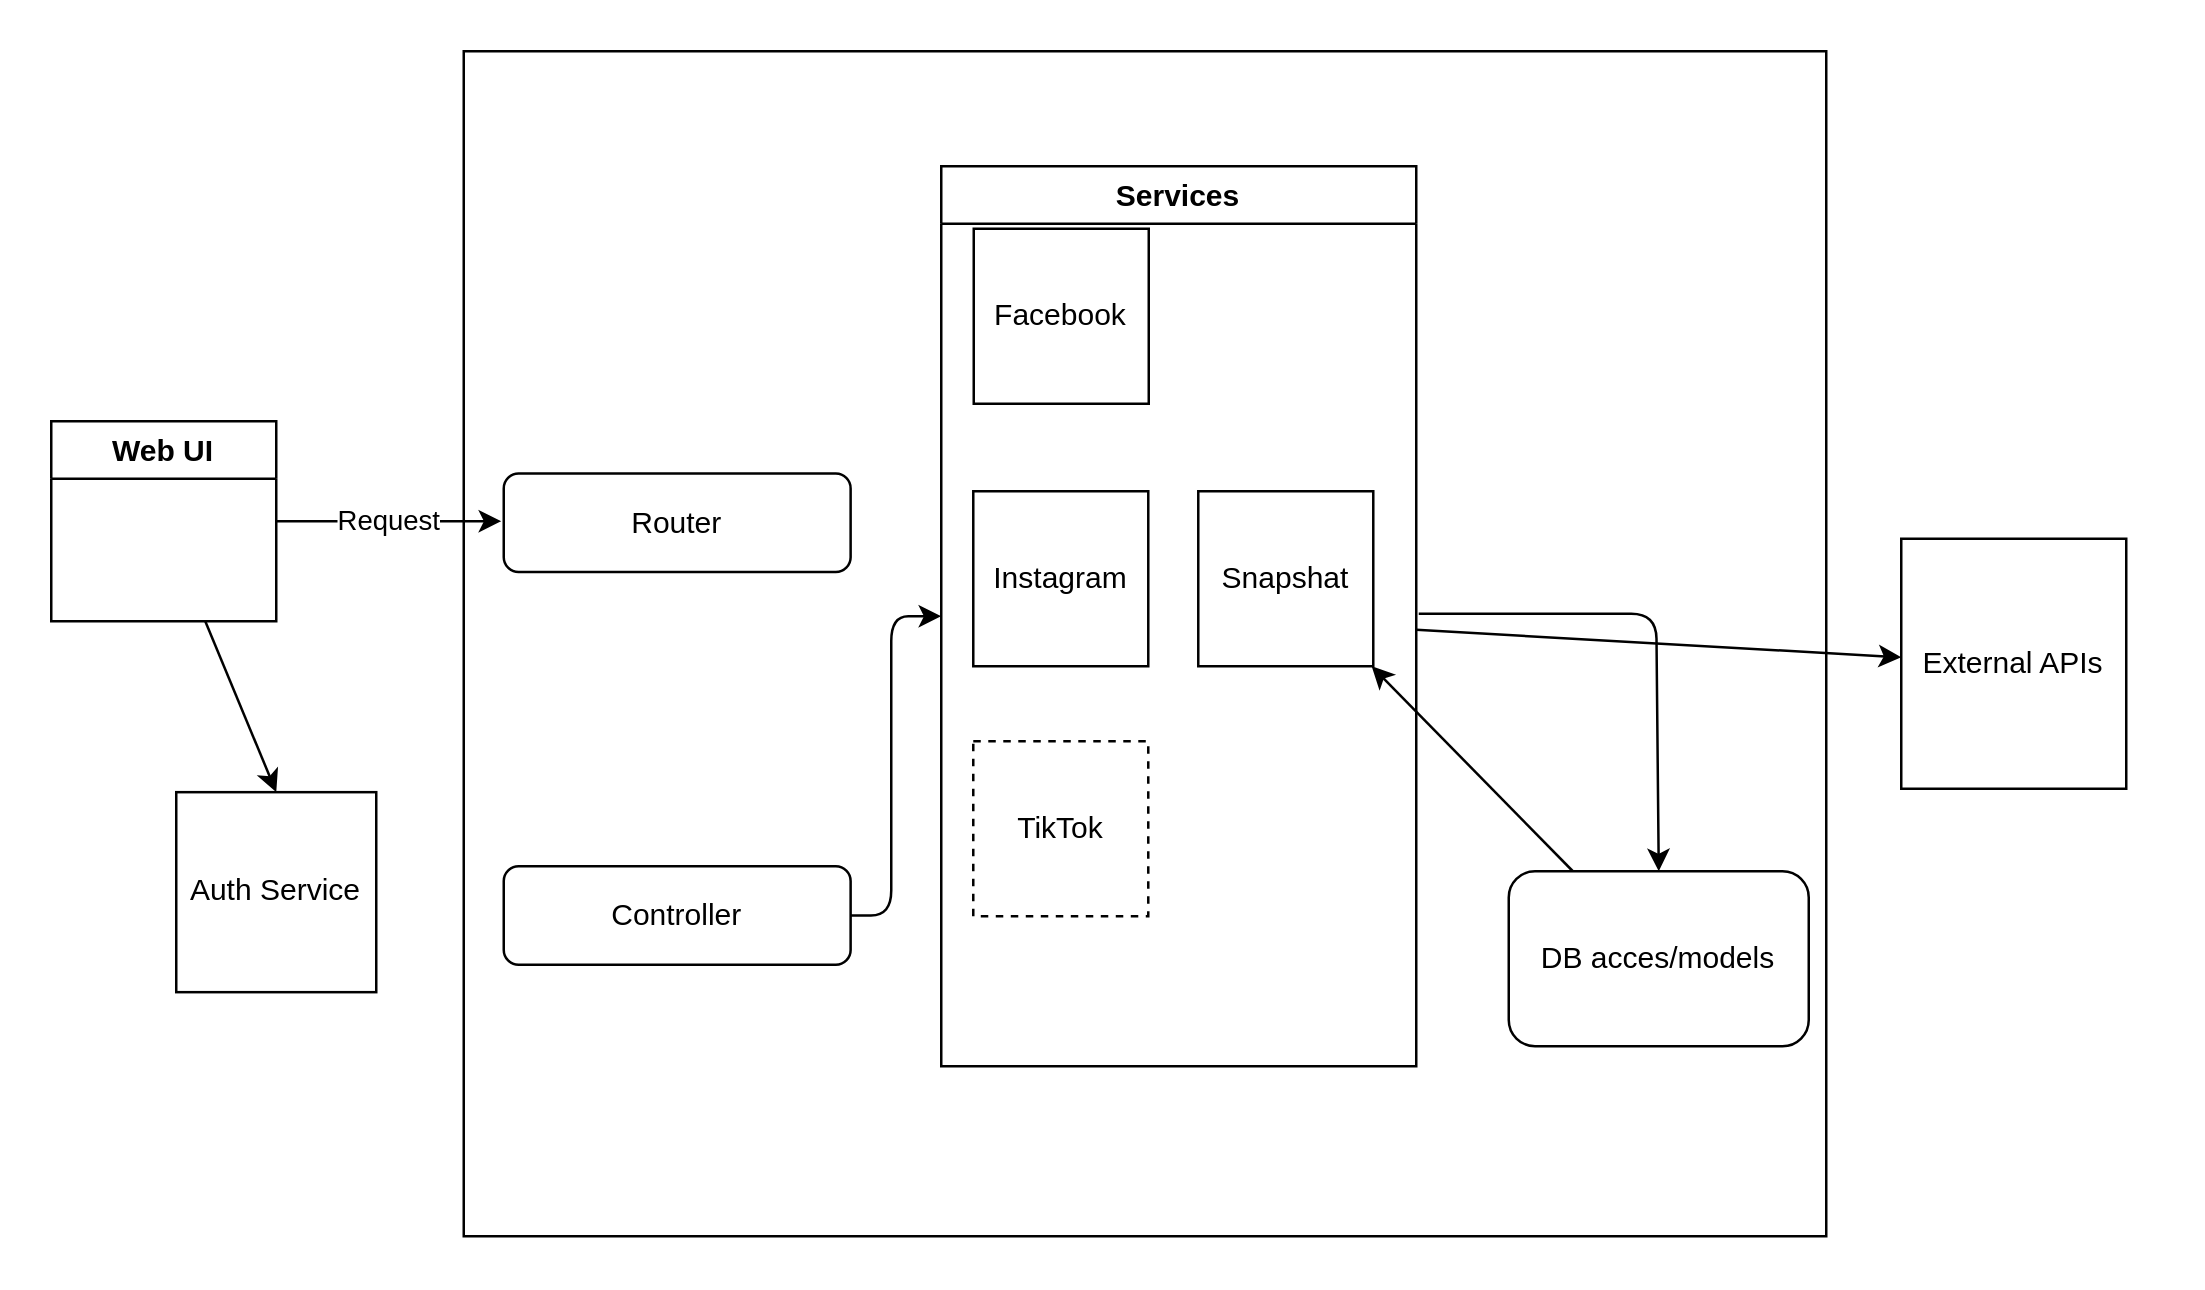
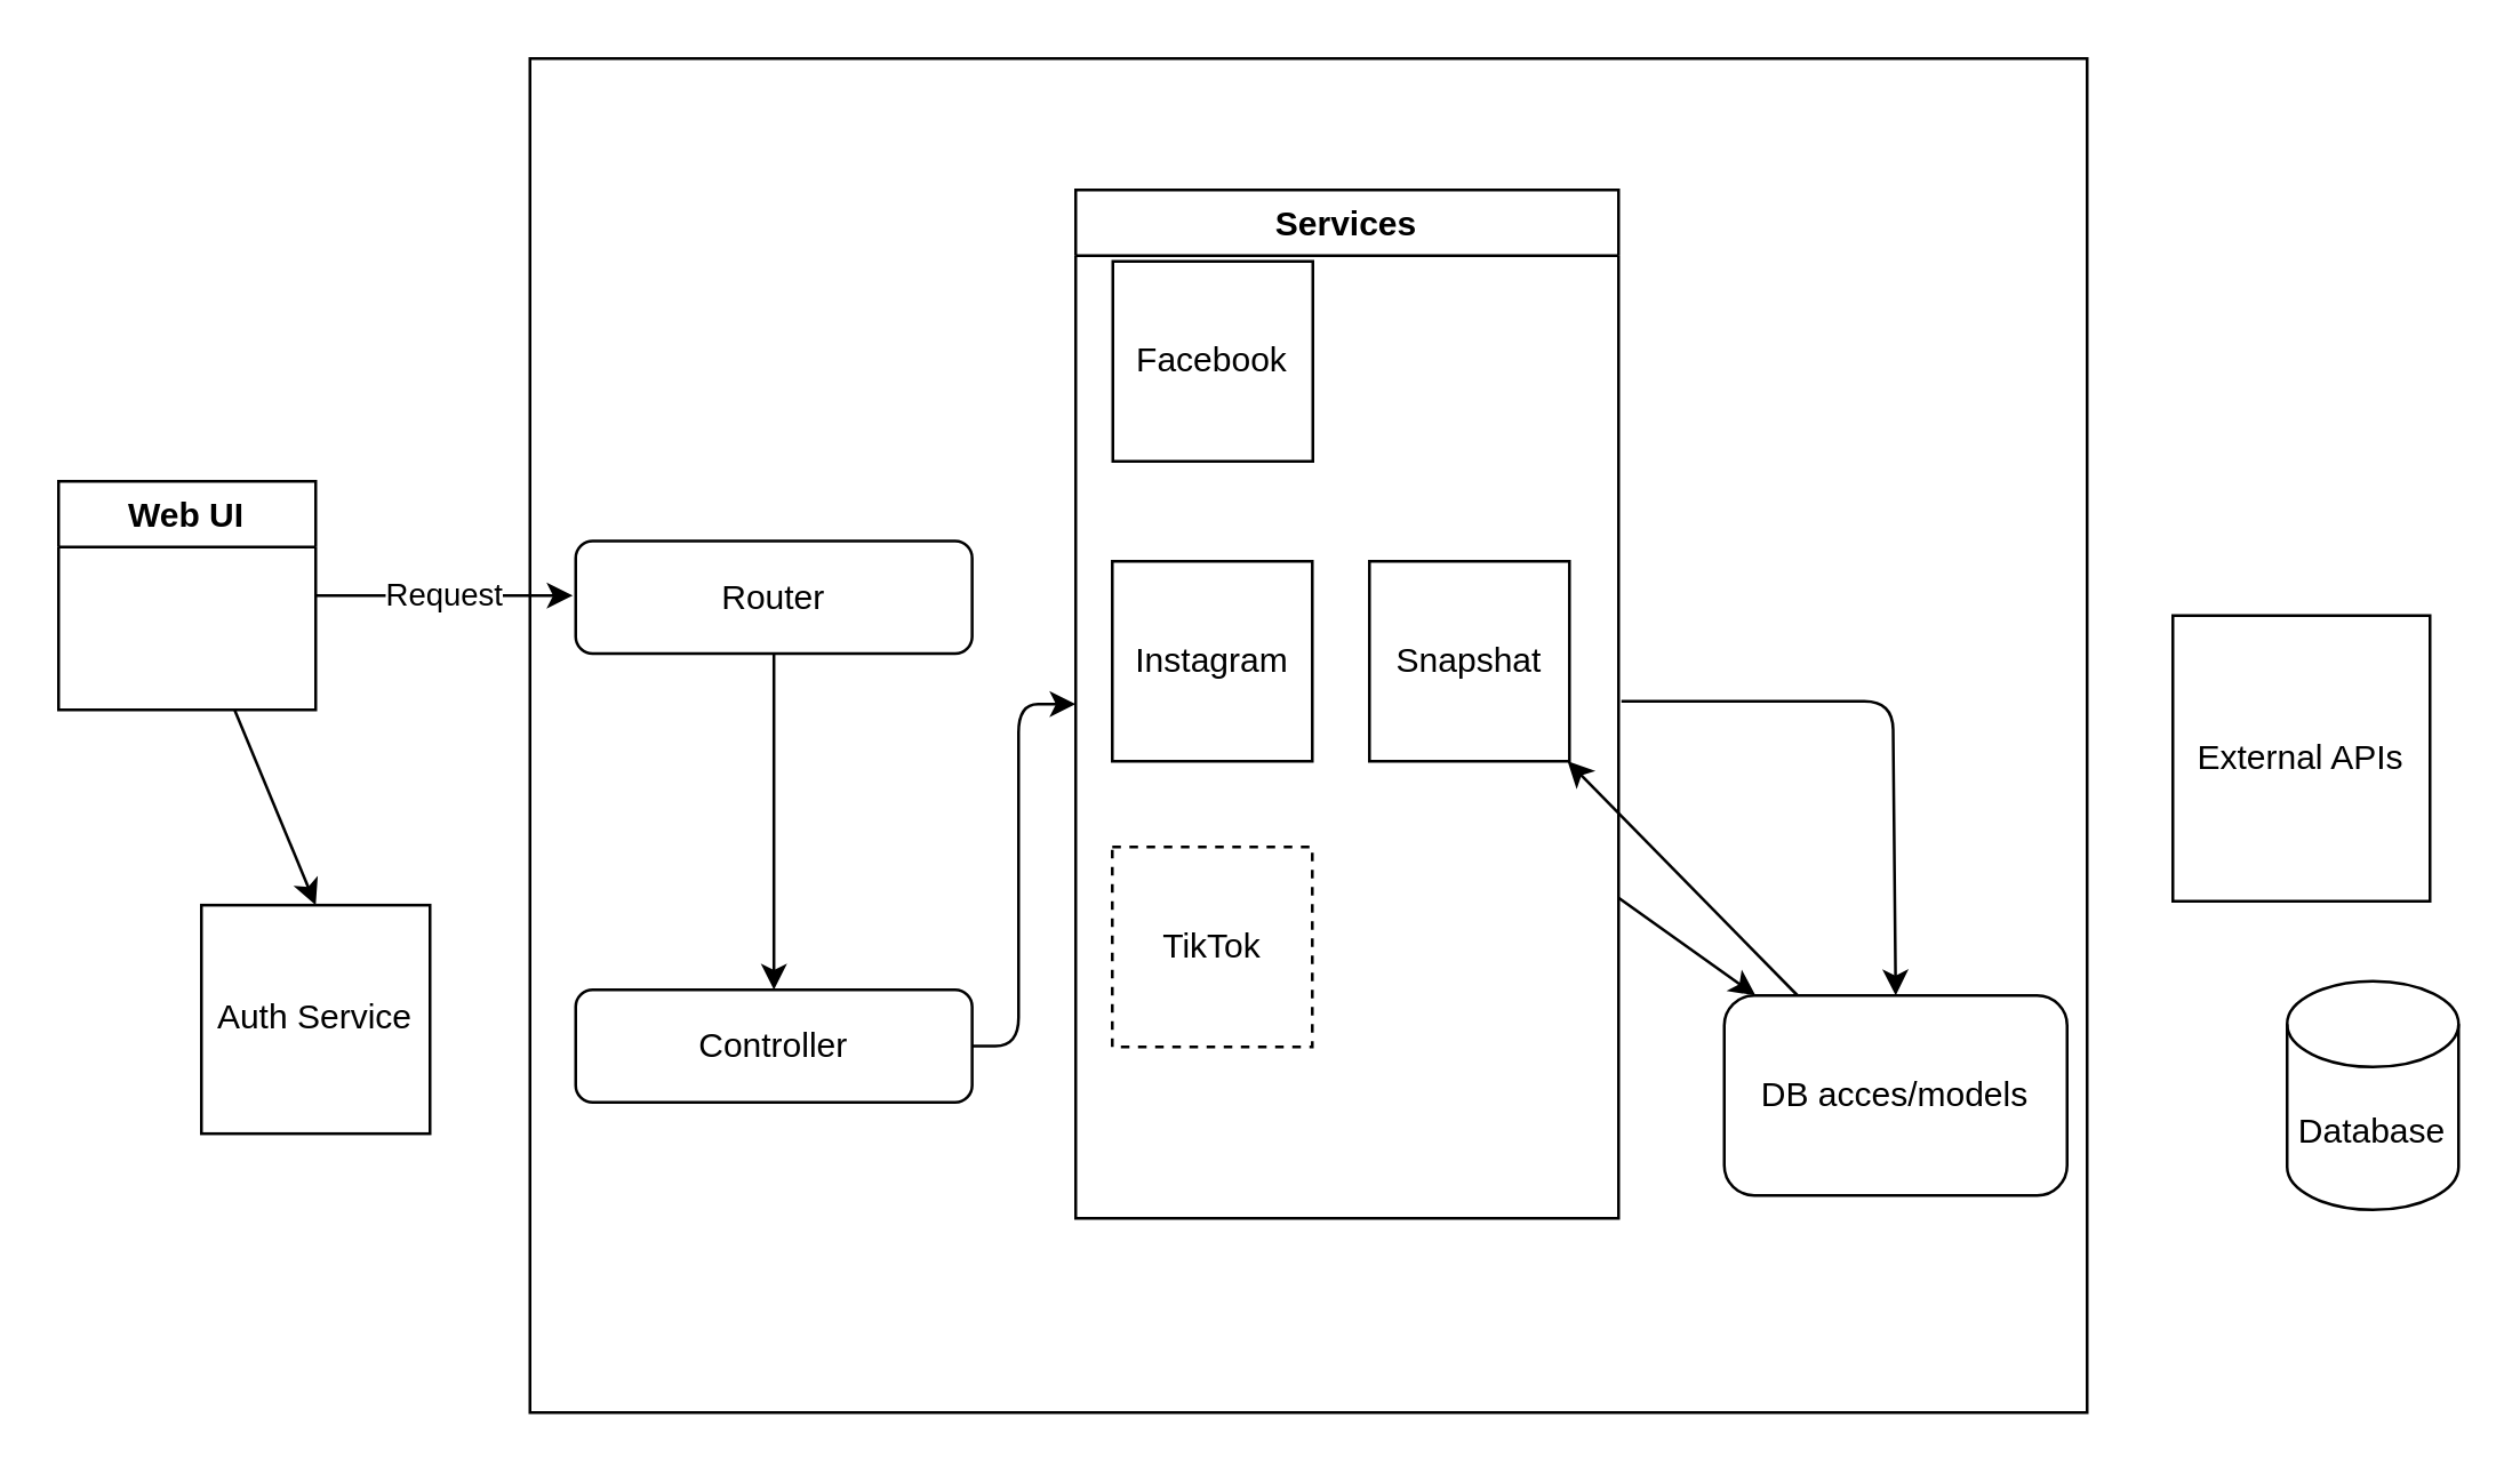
  <mxCell id="0" />
  <mxCell id="1" parent="0" />
  <mxCell id="2" value="" style="whiteSpace=wrap;html=1;aspect=auto;imageAspect=0;resizeWidth=1;resizeHeight=1;" vertex="1" parent="1"><mxGeometry x="185" y="20" width="545" height="474" as="geometry" /></mxCell>
  <mxCell id="3" style="edgeStyle=none;html=1;entryX=0.5;entryY=0;entryDx=0;entryDy=0;" edge="1" parent="1" source="5" target="6"><mxGeometry relative="1" as="geometry" /></mxCell>
  <mxCell id="4" value="Request" style="edgeStyle=none;html=1;exitX=1;exitY=0.5;exitDx=0;exitDy=0;" edge="1" parent="1" source="5"><mxGeometry relative="1" as="geometry"><mxPoint x="200" y="208" as="targetPoint" /></mxGeometry></mxCell>
  <mxCell id="5" value="Web UI" style="swimlane;" vertex="1" parent="1"><mxGeometry y="168" width="90" height="80" as="geometry" x="20" /></mxCell>
  <mxCell id="6" value="Auth Service" style="whiteSpace=wrap;html=1;aspect=fixed;" vertex="1" parent="1"><mxGeometry x="70" y="316.37" width="80" height="80" as="geometry" /></mxCell>
+ <mxCell id="7" style="edgeStyle=none;html=1;exitX=0.5;exitY=1;exitDx=0;exitDy=0;entryX=0.5;entryY=0;entryDx=0;entryDy=0;" edge="1" parent="1" source="8" target="9"><mxGeometry relative="1" as="geometry" /></mxCell>
  <mxCell id="8" value="Router" style="rounded=1;whiteSpace=wrap;html=1;rotation=0;" vertex="1" parent="1"><mxGeometry x="201" y="188.94" width="138.75" height="39.37" as="geometry" /></mxCell>
  <mxCell id="9" value="Controller" style="rounded=1;whiteSpace=wrap;html=1;rotation=0;" vertex="1" parent="1"><mxGeometry x="201" y="346" width="138.75" height="39.37" as="geometry" /></mxCell>
- <mxCell id="10" style="edgeStyle=none;html=1;" edge="1" parent="1" source="11" target="21"><mxGeometry relative="1" as="geometry" /></mxCell>
+ <mxCell id="10" style="edgeStyle=none;html=1;" edge="1" parent="1" source="11" target="19"><mxGeometry relative="1" as="geometry" /></mxCell>
  <mxCell id="11" value="Services" style="swimlane;" vertex="1" parent="1"><mxGeometry x="376" y="66" width="190" height="360" as="geometry" /></mxCell>
  <mxCell id="12" value="Instagram" style="whiteSpace=wrap;html=1;aspect=fixed;" vertex="1" parent="11"><mxGeometry x="12.81" y="130" width="70" height="70" as="geometry" /></mxCell>
  <mxCell id="13" value="Snapshat" style="whiteSpace=wrap;html=1;aspect=fixed;" vertex="1" parent="11"><mxGeometry x="102.81" y="130" width="70" height="70" as="geometry" /></mxCell>
  <mxCell id="14" value="TikTok" style="whiteSpace=wrap;html=1;aspect=fixed;dashed=1;" vertex="1" parent="11"><mxGeometry x="12.81" y="230" width="70" height="70" as="geometry" /></mxCell>
  <mxCell id="15" value="Facebook" style="whiteSpace=wrap;html=1;aspect=fixed;" vertex="1" parent="1"><mxGeometry x="389" y="91" width="70" height="70" as="geometry" /></mxCell>
  <mxCell id="16" value="" style="edgeStyle=segmentEdgeStyle;endArrow=classic;html=1;exitX=1;exitY=0.5;exitDx=0;exitDy=0;entryX=0;entryY=0.5;entryDx=0;entryDy=0;" edge="1" parent="1" source="9" target="11"><mxGeometry width="50" height="50" relative="1" as="geometry"><mxPoint x="426" y="296" as="sourcePoint" /><mxPoint x="476" y="246" as="targetPoint" /><Array as="points"><mxPoint x="356" y="366" /><mxPoint x="356" y="246" /></Array></mxGeometry></mxCell>
+ <mxCell id="17" value="Database" style="shape=cylinder3;whiteSpace=wrap;html=1;boundedLbl=1;backgroundOutline=1;size=15;" vertex="1" parent="1"><mxGeometry x="800" y="343" width="60" height="80" as="geometry" /></mxCell>
  <mxCell id="18" style="edgeStyle=none;html=1;" edge="1" parent="1" source="19" target="13"><mxGeometry relative="1" as="geometry" /></mxCell>
  <mxCell id="19" value="DB acces/models" style="rounded=1;whiteSpace=wrap;html=1;rotation=0;" vertex="1" parent="1"><mxGeometry x="603" y="348" width="120" height="70" as="geometry" /></mxCell>
  <mxCell id="20" value="" style="edgeStyle=segmentEdgeStyle;endArrow=classic;html=1;entryX=0.5;entryY=0;entryDx=0;entryDy=0;" edge="1" parent="1" target="19"><mxGeometry width="50" height="50" relative="1" as="geometry"><mxPoint x="567" y="245" as="sourcePoint" /><mxPoint x="662" y="325" as="targetPoint" /><Array as="points"><mxPoint x="662" y="245" /><mxPoint x="662" y="348" /></Array></mxGeometry></mxCell>
  <mxCell id="21" value="External APIs" style="whiteSpace=wrap;html=1;aspect=auto;" vertex="1" parent="1"><mxGeometry x="760" y="215" width="90" height="100" as="geometry" /></mxCell>
